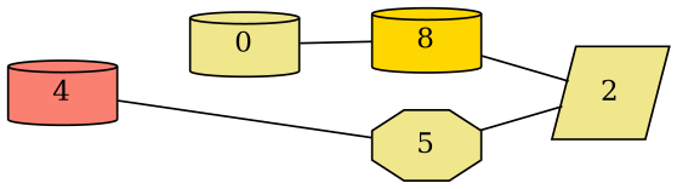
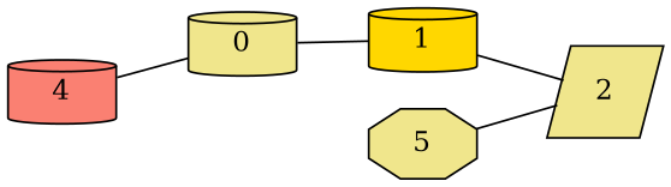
  graph {
    rankdir=LR
    node [fillcolor=khaki shape=cylinder style=filled]
    0 [height=0.25]
-   1 [fillcolor=gold height=0.25 label=8]
+   1 [fillcolor=gold height=0.25]
    2 [height=0.25 shape=parallelogram]
    4 [fillcolor=salmon height=0.25]
    5 [height=0.25 shape=octagon]
    0 -- 1
    1 -- 2
-   4 -- 5
+   4 -- 0
    5 -- 2
  }
